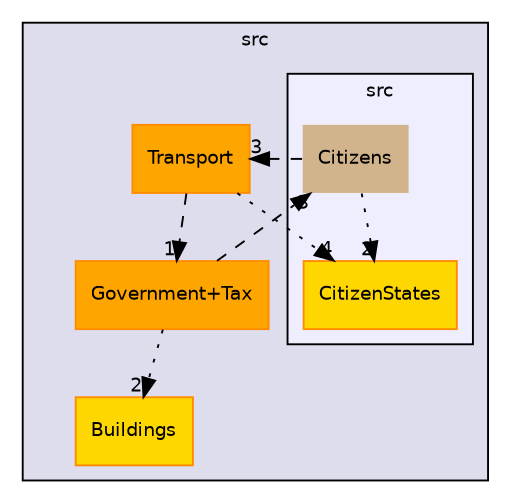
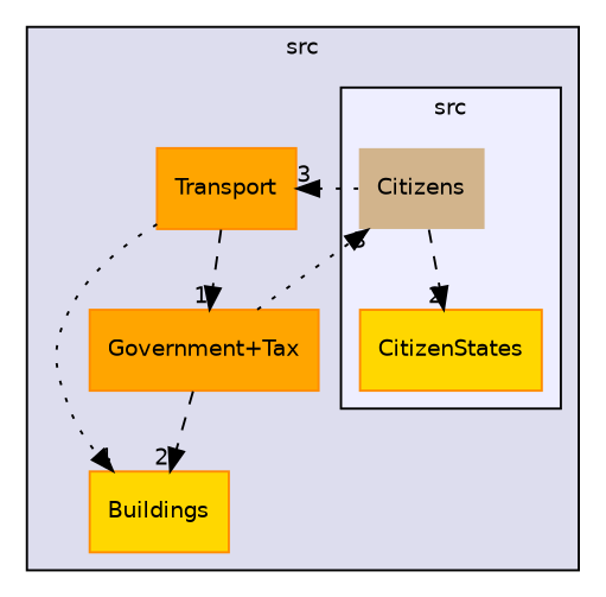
  digraph {
    compound=true
    node [color=darkorange fillcolor=gold fontname=Helvetica fontsize=10 shape=box style=filled]
    edge [headlabel=2 labeldistance=1.5 labelfontname=Helvetica labelfontsize=10 style=dotted]
    n1 [fillcolor=tan label=Citizens shape=plaintext]
    n2 [label=CitizenStates]
    n3 [label=Buildings]
    n4 [fillcolor=orange label=Transport]
    n5 [fillcolor=orange label="Government+Tax"]
    subgraph cluster_1 {
      bgcolor="#ddddee"
      fontname=Helvetica
      fontsize=10
      label=src
      pencolor=black
      n3
      n4
      n5
      subgraph cluster_2 {
        bgcolor="#eeeeff"
        fontname=Helvetica
        fontsize=10
        label=src
        pencolor=black
        n1
        n2
      }
    }
-   n1 -> n2
-   n1 -> n4 [headlabel=3 style=dashed]
-   n4 -> n2 [headlabel=4]
+   n1 -> n2 [style=dashed]
+   n1 -> n4 [headlabel=3]
+   n4 -> n3 [headlabel=4]
    n4 -> n5 [headlabel=1 style=dashed]
-   n5 -> n1 [headlabel=3 style=dashed]
-   n5 -> n3
+   n5 -> n1 [headlabel=3]
+   n5 -> n3 [style=dashed]
  }
